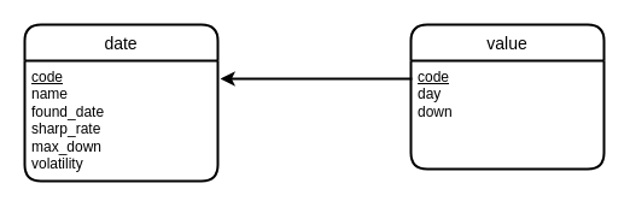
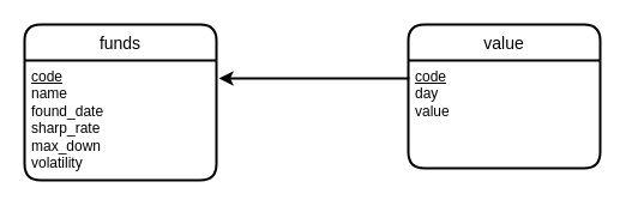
  <mxCell id="0" />
  <mxCell id="1" parent="0" />
- <mxCell id="2" value="date" style="swimlane;childLayout=stackLayout;horizontal=1;startSize=30;horizontalStack=0;rounded=1;fontSize=14;fontStyle=0;strokeWidth=2;resizeParent=0;resizeLast=1;shadow=0;dashed=0;align=center;" vertex="1" parent="1"><mxGeometry x="20" y="20" width="160" height="130" as="geometry"><mxRectangle x="50" y="260" width="70" height="30" as="alternateBounds" /></mxGeometry></mxCell>
+ <mxCell id="2" value="funds" style="swimlane;childLayout=stackLayout;horizontal=1;startSize=30;horizontalStack=0;rounded=1;fontSize=14;fontStyle=0;strokeWidth=2;resizeParent=0;resizeLast=1;shadow=0;dashed=0;align=center;" vertex="1" parent="1"><mxGeometry x="20" y="20" width="160" height="130" as="geometry"><mxRectangle x="50" y="260" width="70" height="30" as="alternateBounds" /></mxGeometry></mxCell>
  <mxCell id="3" value="&lt;u&gt;code&lt;br&gt;&lt;/u&gt;name&lt;br&gt;found_date&lt;br&gt;sharp_rate&lt;br&gt;max_down&lt;br&gt;volatility" style="align=left;strokeColor=none;fillColor=none;spacingLeft=4;fontSize=12;verticalAlign=top;resizable=0;rotatable=0;part=1;html=1;" vertex="1" parent="2"><mxGeometry y="30" width="160" height="100" as="geometry" /></mxCell>
  <mxCell id="4" value="value" style="swimlane;childLayout=stackLayout;horizontal=1;startSize=30;horizontalStack=0;rounded=1;fontSize=14;fontStyle=0;strokeWidth=2;resizeParent=0;resizeLast=1;shadow=0;dashed=0;align=center;" vertex="1" parent="1"><mxGeometry x="340" y="20" width="160" height="120" as="geometry" /></mxCell>
- <mxCell id="5" value="&lt;u&gt;code&lt;/u&gt;&lt;br&gt;day&lt;br&gt;down" style="align=left;strokeColor=none;fillColor=none;spacingLeft=4;fontSize=12;verticalAlign=top;resizable=0;rotatable=0;part=1;html=1;" vertex="1" parent="4"><mxGeometry y="30" width="160" height="90" as="geometry" /></mxCell>
+ <mxCell id="5" value="&lt;u&gt;code&lt;/u&gt;&lt;br&gt;day&lt;br&gt;value" style="align=left;strokeColor=none;fillColor=none;spacingLeft=4;fontSize=12;verticalAlign=top;resizable=0;rotatable=0;part=1;html=1;" vertex="1" parent="4"><mxGeometry y="30" width="160" height="90" as="geometry" /></mxCell>
  <mxCell id="6" value="" style="endArrow=classic;html=1;entryX=1.013;entryY=0.15;entryDx=0;entryDy=0;exitX=0.006;exitY=0.167;exitDx=0;exitDy=0;strokeWidth=2;exitPerimeter=0;entryPerimeter=0;" edge="1" parent="1" source="5" target="3"><mxGeometry width="50" height="50" relative="1" as="geometry"><mxPoint x="-80" y="270" as="sourcePoint" /><mxPoint x="90" y="270" as="targetPoint" /></mxGeometry></mxCell>
